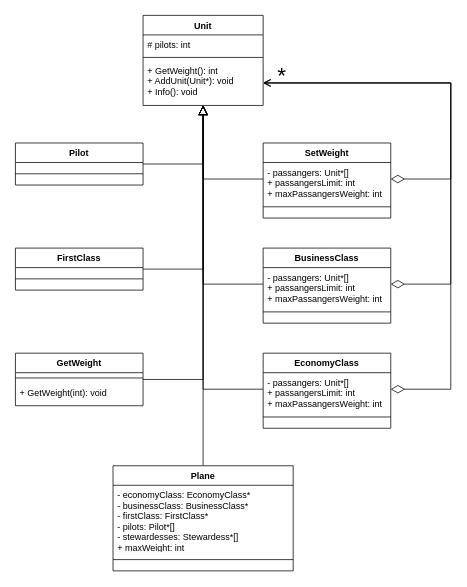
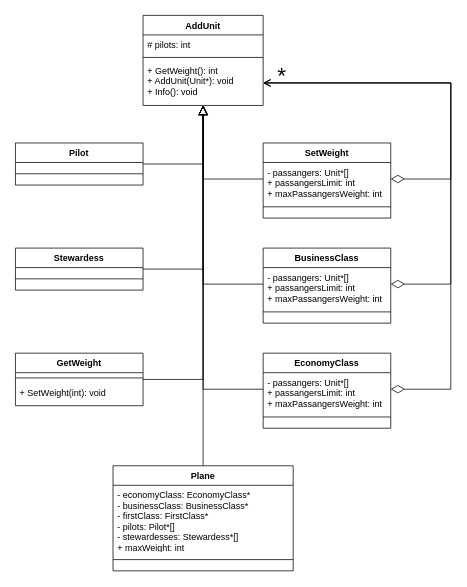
  <mxCell id="0" />
  <mxCell id="1" parent="0" />
- <mxCell id="2" value="Unit" style="swimlane;fontStyle=1;align=center;verticalAlign=top;childLayout=stackLayout;horizontal=1;startSize=26;horizontalStack=0;resizeParent=1;resizeParentMax=0;resizeLast=0;collapsible=1;marginBottom=0;" vertex="1" parent="1"><mxGeometry x="190" y="20" width="160" height="120" as="geometry" /></mxCell>
+ <mxCell id="2" value="AddUnit" style="swimlane;fontStyle=1;align=center;verticalAlign=top;childLayout=stackLayout;horizontal=1;startSize=26;horizontalStack=0;resizeParent=1;resizeParentMax=0;resizeLast=0;collapsible=1;marginBottom=0;" vertex="1" parent="1"><mxGeometry x="190" y="20" width="160" height="120" as="geometry" /></mxCell>
  <mxCell id="3" value="# pilots: int" style="text;strokeColor=none;fillColor=none;align=left;verticalAlign=top;spacingLeft=4;spacingRight=4;overflow=hidden;rotatable=0;points=[[0,0.5],[1,0.5]];portConstraint=eastwest;" vertex="1" parent="2"><mxGeometry y="26" width="160" height="26" as="geometry" /></mxCell>
  <mxCell id="4" value="" style="line;strokeWidth=1;fillColor=none;align=left;verticalAlign=middle;spacingTop=-1;spacingLeft=3;spacingRight=3;rotatable=0;labelPosition=right;points=[];portConstraint=eastwest;strokeColor=inherit;" vertex="1" parent="2"><mxGeometry y="52" width="160" height="8" as="geometry" /></mxCell>
  <mxCell id="5" value="+ GetWeight(): int&#10;+ AddUnit(Unit*): void&#10;+ Info(): void" style="text;strokeColor=none;fillColor=none;align=left;verticalAlign=top;spacingLeft=4;spacingRight=4;overflow=hidden;rotatable=0;points=[[0,0.5],[1,0.5]];portConstraint=eastwest;" vertex="1" parent="2"><mxGeometry y="60" width="160" height="60" as="geometry" /></mxCell>
  <mxCell id="6" value="EconomyClass" style="swimlane;fontStyle=1;align=center;verticalAlign=top;childLayout=stackLayout;horizontal=1;startSize=26;horizontalStack=0;resizeParent=1;resizeParentMax=0;resizeLast=0;collapsible=1;marginBottom=0;" vertex="1" parent="1"><mxGeometry x="350" y="470" width="170" height="100" as="geometry" /></mxCell>
  <mxCell id="7" value="- passangers: Unit*[]&#10;+ passangersLimit: int&#10;+ maxPassangersWeight: int" style="text;strokeColor=none;fillColor=none;align=left;verticalAlign=top;spacingLeft=4;spacingRight=4;overflow=hidden;rotatable=0;points=[[0,0.5],[1,0.5]];portConstraint=eastwest;" vertex="1" parent="6"><mxGeometry y="26" width="170" height="44" as="geometry" /></mxCell>
  <mxCell id="8" value="" style="line;strokeWidth=1;fillColor=none;align=left;verticalAlign=middle;spacingTop=-1;spacingLeft=3;spacingRight=3;rotatable=0;labelPosition=right;points=[];portConstraint=eastwest;strokeColor=inherit;" vertex="1" parent="6"><mxGeometry y="70" width="170" height="30" as="geometry" /></mxCell>
  <mxCell id="9" value="SetWeight" style="swimlane;fontStyle=1;align=center;verticalAlign=top;childLayout=stackLayout;horizontal=1;startSize=26;horizontalStack=0;resizeParent=1;resizeParentMax=0;resizeLast=0;collapsible=1;marginBottom=0;" vertex="1" parent="1"><mxGeometry x="350" y="190" width="170" height="100" as="geometry" /></mxCell>
  <mxCell id="10" value="- passangers: Unit*[]&#10;+ passangersLimit: int&#10;+ maxPassangersWeight: int" style="text;strokeColor=none;fillColor=none;align=left;verticalAlign=top;spacingLeft=4;spacingRight=4;overflow=hidden;rotatable=0;points=[[0,0.5],[1,0.5]];portConstraint=eastwest;" vertex="1" parent="9"><mxGeometry y="26" width="170" height="44" as="geometry" /></mxCell>
  <mxCell id="11" value="" style="line;strokeWidth=1;fillColor=none;align=left;verticalAlign=middle;spacingTop=-1;spacingLeft=3;spacingRight=3;rotatable=0;labelPosition=right;points=[];portConstraint=eastwest;strokeColor=inherit;" vertex="1" parent="9"><mxGeometry y="70" width="170" height="30" as="geometry" /></mxCell>
  <mxCell id="12" value="BusinessClass" style="swimlane;fontStyle=1;align=center;verticalAlign=top;childLayout=stackLayout;horizontal=1;startSize=26;horizontalStack=0;resizeParent=1;resizeParentMax=0;resizeLast=0;collapsible=1;marginBottom=0;" vertex="1" parent="1"><mxGeometry x="350" y="330" width="170" height="100" as="geometry" /></mxCell>
  <mxCell id="13" value="- passangers: Unit*[]&#10;+ passangersLimit: int&#10;+ maxPassangersWeight: int" style="text;strokeColor=none;fillColor=none;align=left;verticalAlign=top;spacingLeft=4;spacingRight=4;overflow=hidden;rotatable=0;points=[[0,0.5],[1,0.5]];portConstraint=eastwest;" vertex="1" parent="12"><mxGeometry y="26" width="170" height="44" as="geometry" /></mxCell>
  <mxCell id="14" value="" style="line;strokeWidth=1;fillColor=none;align=left;verticalAlign=middle;spacingTop=-1;spacingLeft=3;spacingRight=3;rotatable=0;labelPosition=right;points=[];portConstraint=eastwest;strokeColor=inherit;" vertex="1" parent="12"><mxGeometry y="70" width="170" height="30" as="geometry" /></mxCell>
  <mxCell id="15" value="Pilot" style="swimlane;fontStyle=1;align=center;verticalAlign=top;childLayout=stackLayout;horizontal=1;startSize=26;horizontalStack=0;resizeParent=1;resizeParentMax=0;resizeLast=0;collapsible=1;marginBottom=0;" vertex="1" parent="1"><mxGeometry x="20" y="190" width="170" height="56" as="geometry" /></mxCell>
  <mxCell id="16" value="" style="line;strokeWidth=1;fillColor=none;align=left;verticalAlign=middle;spacingTop=-1;spacingLeft=3;spacingRight=3;rotatable=0;labelPosition=right;points=[];portConstraint=eastwest;strokeColor=inherit;" vertex="1" parent="15"><mxGeometry y="26" width="170" height="30" as="geometry" /></mxCell>
- <mxCell id="17" value="FirstClass" style="swimlane;fontStyle=1;align=center;verticalAlign=top;childLayout=stackLayout;horizontal=1;startSize=26;horizontalStack=0;resizeParent=1;resizeParentMax=0;resizeLast=0;collapsible=1;marginBottom=0;" vertex="1" parent="1"><mxGeometry x="20" y="330" width="170" height="56" as="geometry" /></mxCell>
+ <mxCell id="17" value="Stewardess" style="swimlane;fontStyle=1;align=center;verticalAlign=top;childLayout=stackLayout;horizontal=1;startSize=26;horizontalStack=0;resizeParent=1;resizeParentMax=0;resizeLast=0;collapsible=1;marginBottom=0;" vertex="1" parent="1"><mxGeometry x="20" y="330" width="170" height="56" as="geometry" /></mxCell>
  <mxCell id="18" value="" style="line;strokeWidth=1;fillColor=none;align=left;verticalAlign=middle;spacingTop=-1;spacingLeft=3;spacingRight=3;rotatable=0;labelPosition=right;points=[];portConstraint=eastwest;strokeColor=inherit;" vertex="1" parent="17"><mxGeometry y="26" width="170" height="30" as="geometry" /></mxCell>
  <mxCell id="19" value="GetWeight" style="swimlane;fontStyle=1;align=center;verticalAlign=top;childLayout=stackLayout;horizontal=1;startSize=26;horizontalStack=0;resizeParent=1;resizeParentMax=0;resizeLast=0;collapsible=1;marginBottom=0;" vertex="1" parent="1"><mxGeometry x="20" y="470" width="170" height="70" as="geometry" /></mxCell>
  <mxCell id="20" value="" style="line;strokeWidth=1;fillColor=none;align=left;verticalAlign=middle;spacingTop=-1;spacingLeft=3;spacingRight=3;rotatable=0;labelPosition=right;points=[];portConstraint=eastwest;strokeColor=inherit;" vertex="1" parent="19"><mxGeometry y="26" width="170" height="14" as="geometry" /></mxCell>
- <mxCell id="21" value="+ GetWeight(int): void" style="text;strokeColor=none;fillColor=none;align=left;verticalAlign=top;spacingLeft=4;spacingRight=4;overflow=hidden;rotatable=0;points=[[0,0.5],[1,0.5]];portConstraint=eastwest;" vertex="1" parent="19"><mxGeometry y="40" width="170" height="30" as="geometry" /></mxCell>
+ <mxCell id="21" value="+ SetWeight(int): void" style="text;strokeColor=none;fillColor=none;align=left;verticalAlign=top;spacingLeft=4;spacingRight=4;overflow=hidden;rotatable=0;points=[[0,0.5],[1,0.5]];portConstraint=eastwest;" vertex="1" parent="19"><mxGeometry y="40" width="170" height="30" as="geometry" /></mxCell>
  <mxCell id="22" value="" style="html=1;verticalAlign=bottom;labelBackgroundColor=none;endArrow=block;endFill=0;edgeStyle=elbowEdgeStyle;exitX=1;exitY=0.5;exitDx=0;exitDy=0;rounded=0;endSize=10;" edge="1" parent="1" source="19"><mxGeometry width="160" relative="1" as="geometry"><mxPoint x="190" y="360" as="sourcePoint" /><mxPoint x="270" y="140" as="targetPoint" /><Array as="points"><mxPoint x="270" y="460" /><mxPoint x="250" y="460" /><mxPoint x="270" y="200" /><mxPoint x="240" y="220" /></Array></mxGeometry></mxCell>
  <mxCell id="23" value="" style="html=1;verticalAlign=bottom;labelBackgroundColor=none;endArrow=block;endFill=0;edgeStyle=elbowEdgeStyle;exitX=1;exitY=0.5;exitDx=0;exitDy=0;rounded=0;endSize=10;" edge="1" parent="1" source="17"><mxGeometry width="160" relative="1" as="geometry"><mxPoint x="200" y="515" as="sourcePoint" /><mxPoint x="270" y="140" as="targetPoint" /><Array as="points"><mxPoint x="270" y="240" /><mxPoint x="270" y="358" /><mxPoint x="260" y="470" /><mxPoint x="280" y="210" /><mxPoint x="250" y="230" /></Array></mxGeometry></mxCell>
  <mxCell id="24" value="" style="html=1;verticalAlign=bottom;labelBackgroundColor=none;endArrow=block;endFill=0;edgeStyle=elbowEdgeStyle;exitX=0;exitY=0.5;exitDx=0;exitDy=0;rounded=0;endSize=10;" edge="1" parent="1" source="13"><mxGeometry width="160" relative="1" as="geometry"><mxPoint x="200" y="368" as="sourcePoint" /><mxPoint x="270" y="140" as="targetPoint" /><Array as="points"><mxPoint x="270" y="260" /><mxPoint x="280" y="368" /><mxPoint x="270" y="480" /><mxPoint x="290" y="220" /><mxPoint x="260" y="240" /></Array></mxGeometry></mxCell>
  <mxCell id="25" value="" style="html=1;verticalAlign=bottom;labelBackgroundColor=none;endArrow=block;endFill=0;edgeStyle=elbowEdgeStyle;exitX=0;exitY=0.5;exitDx=0;exitDy=0;rounded=0;endSize=11;" edge="1" parent="1" source="7"><mxGeometry width="160" relative="1" as="geometry"><mxPoint x="360" y="388" as="sourcePoint" /><mxPoint x="270" y="140" as="targetPoint" /><Array as="points"><mxPoint x="270" y="330" /><mxPoint x="290" y="378" /><mxPoint x="280" y="490" /><mxPoint x="300" y="230" /><mxPoint x="270" y="250" /></Array></mxGeometry></mxCell>
  <mxCell id="26" value="" style="html=1;verticalAlign=bottom;labelBackgroundColor=none;endArrow=block;endFill=0;edgeStyle=elbowEdgeStyle;exitX=0;exitY=0.5;exitDx=0;exitDy=0;rounded=0;endSize=10;" edge="1" parent="1" source="10"><mxGeometry width="160" relative="1" as="geometry"><mxPoint x="360" y="388" as="sourcePoint" /><mxPoint x="270" y="140" as="targetPoint" /><Array as="points"><mxPoint x="270" y="190" /><mxPoint x="290" y="378" /><mxPoint x="280" y="490" /><mxPoint x="300" y="230" /><mxPoint x="270" y="250" /></Array></mxGeometry></mxCell>
  <mxCell id="27" value="" style="html=1;verticalAlign=bottom;labelBackgroundColor=none;endArrow=block;endFill=0;edgeStyle=elbowEdgeStyle;exitX=1;exitY=0.5;exitDx=0;exitDy=0;rounded=0;endSize=10;" edge="1" parent="1" source="15"><mxGeometry width="160" relative="1" as="geometry"><mxPoint x="360" y="248" as="sourcePoint" /><mxPoint x="270" y="140" as="targetPoint" /><Array as="points"><mxPoint x="270" y="180" /><mxPoint x="300" y="388" /><mxPoint x="290" y="500" /><mxPoint x="310" y="240" /><mxPoint x="280" y="260" /></Array></mxGeometry></mxCell>
  <mxCell id="28" value="" style="endArrow=open;startArrow=diamondThin;endFill=0;startFill=0;endSize=8;html=1;verticalAlign=bottom;labelBackgroundColor=none;strokeWidth=1;rounded=0;exitX=1;exitY=0.5;exitDx=0;exitDy=0;edgeStyle=elbowEdgeStyle;startSize=16;" edge="1" parent="1" source="7" target="5"><mxGeometry width="160" relative="1" as="geometry"><mxPoint x="330" y="280" as="sourcePoint" /><mxPoint x="410" y="120" as="targetPoint" /><Array as="points"><mxPoint x="600" y="320" /></Array></mxGeometry></mxCell>
  <mxCell id="29" value="" style="endArrow=open;startArrow=diamondThin;endFill=0;startFill=0;endSize=8;html=1;verticalAlign=bottom;labelBackgroundColor=none;strokeWidth=1;rounded=0;exitX=1;exitY=0.5;exitDx=0;exitDy=0;edgeStyle=elbowEdgeStyle;startSize=16;" edge="1" parent="1" source="13" target="5"><mxGeometry width="160" relative="1" as="geometry"><mxPoint x="530" y="528" as="sourcePoint" /><mxPoint x="360" y="120" as="targetPoint" /><Array as="points"><mxPoint x="600" y="250" /></Array></mxGeometry></mxCell>
  <mxCell id="30" value="" style="endArrow=open;startArrow=diamondThin;endFill=0;startFill=0;endSize=8;html=1;verticalAlign=bottom;labelBackgroundColor=none;strokeWidth=1;rounded=0;exitX=1;exitY=0.5;exitDx=0;exitDy=0;edgeStyle=elbowEdgeStyle;fontStyle=0;startSize=16;" edge="1" parent="1" source="10" target="5"><mxGeometry width="160" relative="1" as="geometry"><mxPoint x="530" y="388" as="sourcePoint" /><mxPoint x="360" y="120" as="targetPoint" /><Array as="points"><mxPoint x="600" y="170" /></Array></mxGeometry></mxCell>
  <mxCell id="31" value="*" style="text;strokeColor=none;align=center;fillColor=none;html=1;verticalAlign=middle;whiteSpace=wrap;rounded=0;strokeWidth=0.5;fontSize=30;" vertex="1" parent="1"><mxGeometry x="350" y="90" width="50" height="20" as="geometry" /></mxCell>
  <mxCell id="32" value="" style="html=1;verticalAlign=bottom;labelBackgroundColor=none;endArrow=block;endFill=0;edgeStyle=elbowEdgeStyle;exitX=0.5;exitY=0;exitDx=0;exitDy=0;rounded=0;endSize=10;" edge="1" parent="1" source="33"><mxGeometry width="160" relative="1" as="geometry"><mxPoint x="270" y="600" as="sourcePoint" /><mxPoint x="270" y="140" as="targetPoint" /><Array as="points"><mxPoint x="270" y="370" /><mxPoint x="260" y="470" /><mxPoint x="280" y="210" /><mxPoint x="250" y="230" /></Array></mxGeometry></mxCell>
  <mxCell id="33" value="Plane" style="swimlane;fontStyle=1;align=center;verticalAlign=top;childLayout=stackLayout;horizontal=1;startSize=26;horizontalStack=0;resizeParent=1;resizeParentMax=0;resizeLast=0;collapsible=1;marginBottom=0;" vertex="1" parent="1"><mxGeometry x="150" y="620" width="240" height="140" as="geometry" /></mxCell>
  <mxCell id="34" value="- economyClass: EconomyClass*&#10;- businessClass: BusinessClass*&#10;- firstClass: FirstClass*&#10;- pilots: Pilot*[]&#10;- stewardesses: Stewardess*[]&#10;+ maxWeight: int" style="text;strokeColor=none;fillColor=none;align=left;verticalAlign=top;spacingLeft=4;spacingRight=4;overflow=hidden;rotatable=0;points=[[0,0.5],[1,0.5]];portConstraint=eastwest;" vertex="1" parent="33"><mxGeometry y="26" width="240" height="84" as="geometry" /></mxCell>
  <mxCell id="35" value="" style="line;strokeWidth=1;fillColor=none;align=left;verticalAlign=middle;spacingTop=-1;spacingLeft=3;spacingRight=3;rotatable=0;labelPosition=right;points=[];portConstraint=eastwest;strokeColor=inherit;" vertex="1" parent="33"><mxGeometry y="110" width="240" height="30" as="geometry" /></mxCell>
